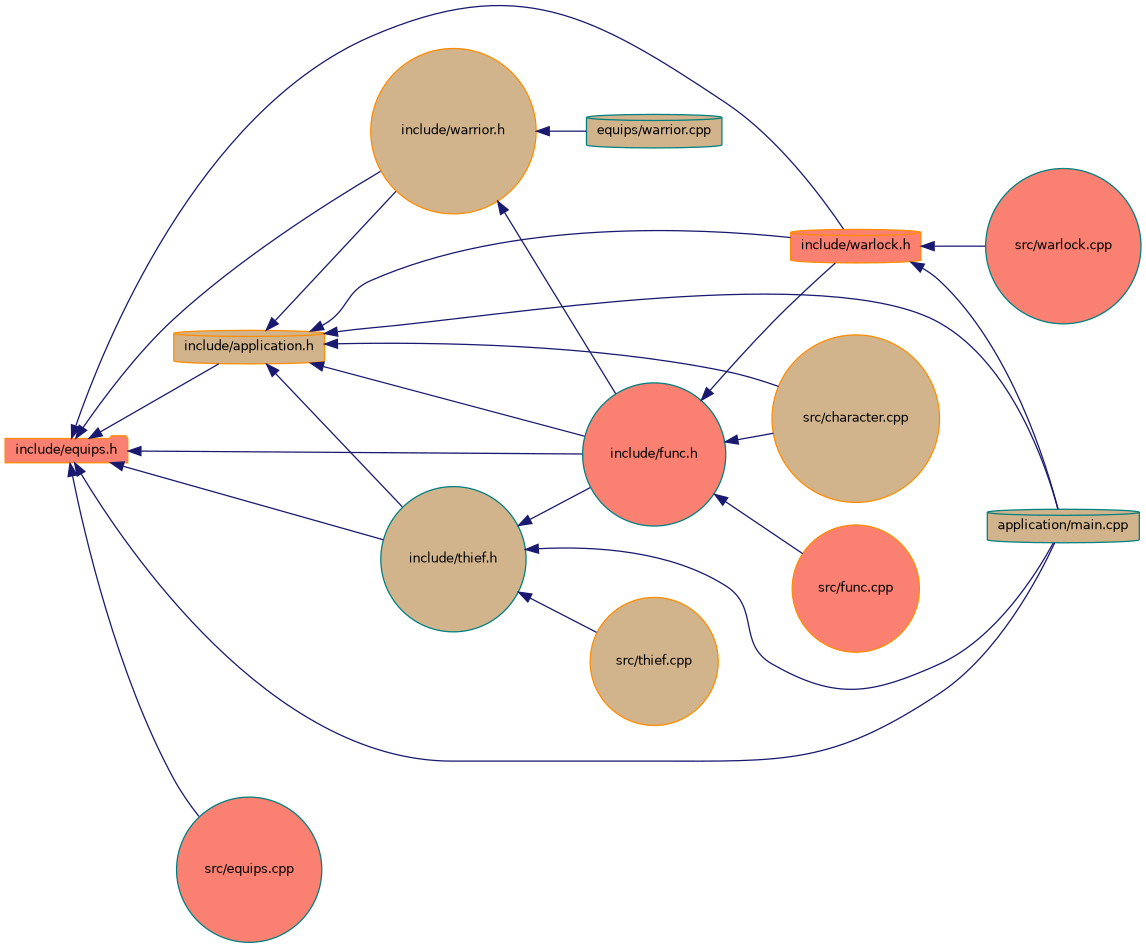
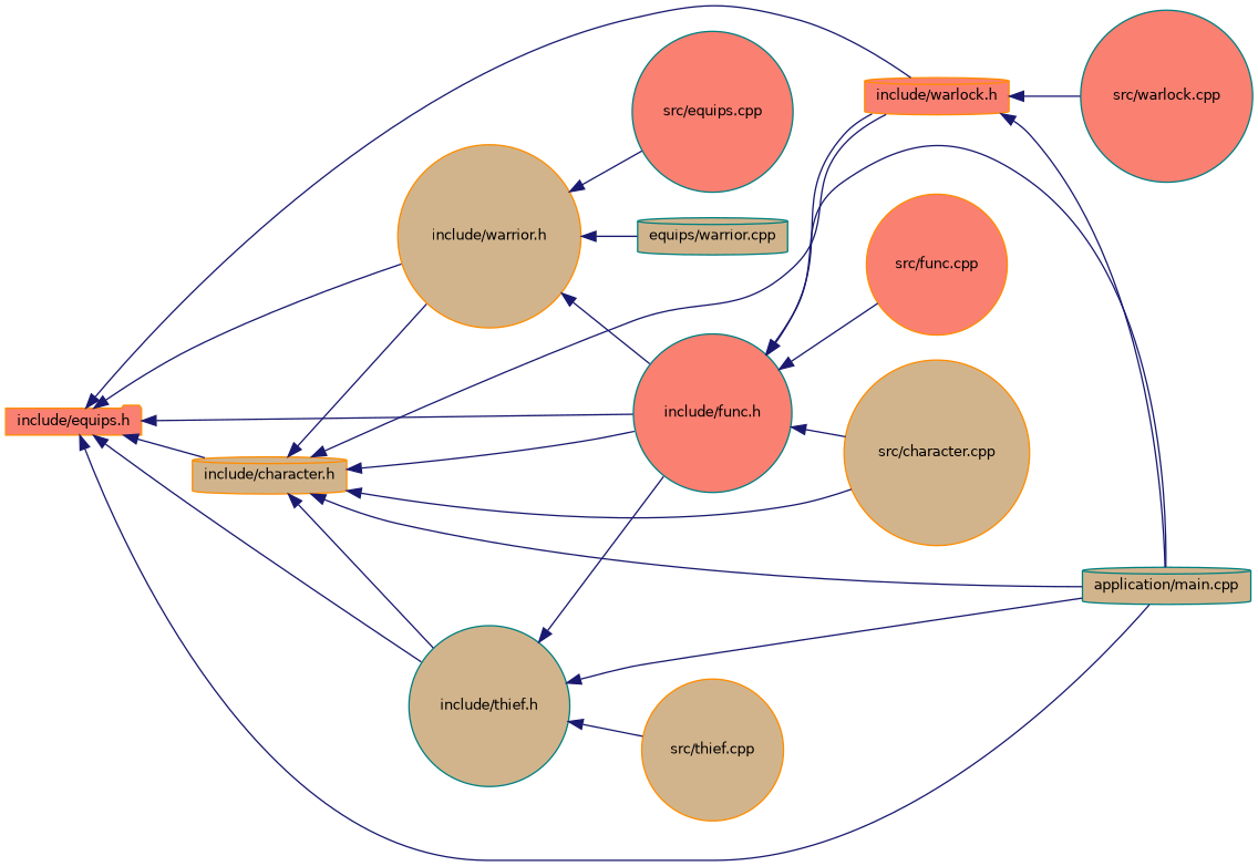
  digraph {
    rankdir=LR
    node [color=darkorange fillcolor=tan fontname=Helvetica fontsize=10 shape=circle style=filled]
    edge [color=midnightblue dir=back fontname=Helvetica fontsize=10 labelfontname=Helvetica labelfontsize=10 style=solid]
    n1 [fillcolor=salmon fontcolor=black height=0.2 label="include/equips.h" shape=folder width=0.4]
-   n2 [height=0.2 label="include/application.h" shape=cylinder width=0.4]
+   n2 [height=0.2 label="include/character.h" shape=cylinder width=0.4]
    n3 [color=teal height=0.2 label="application/main.cpp" shape=cylinder width=0.4]
    n4 [height=0.2 label="include/warrior.h" width=0.4]
    n5 [color=teal fillcolor=salmon height=0.2 label="include/func.h" width=0.4]
    n6 [fillcolor=salmon height=0.2 label="include/warlock.h" shape=cylinder width=0.4]
    n7 [color=teal height=0.2 label="include/thief.h" width=0.4]
    n8 [color=teal fillcolor=salmon height=0.2 label="src/equips.cpp" width=0.4]
    n9 [height=0.2 label="src/character.cpp" width=0.4]
    n10 [color=teal height=0.2 label="equips/warrior.cpp" shape=cylinder width=0.4]
    n11 [fillcolor=salmon height=0.2 label="src/func.cpp" width=0.4]
    n12 [color=teal fillcolor=salmon height=0.2 label="src/warlock.cpp" width=0.4]
    n13 [height=0.2 label="src/thief.cpp" width=0.4]
    n1 -> n2
    n1 -> n3
    n1 -> n4
    n1 -> n5
    n1 -> n6
    n1 -> n7
-   n1 -> n8
+   n4 -> n8
    n2 -> n3
    n2 -> n4
    n2 -> n5
    n2 -> n6
    n2 -> n7
    n2 -> n9
    n4 -> n5
    n4 -> n10
+   n5 -> n3
    n5 -> n6
    n5 -> n9
    n5 -> n11
    n6 -> n3
    n6 -> n12
    n7 -> n3
    n7 -> n5
    n7 -> n13
  }
